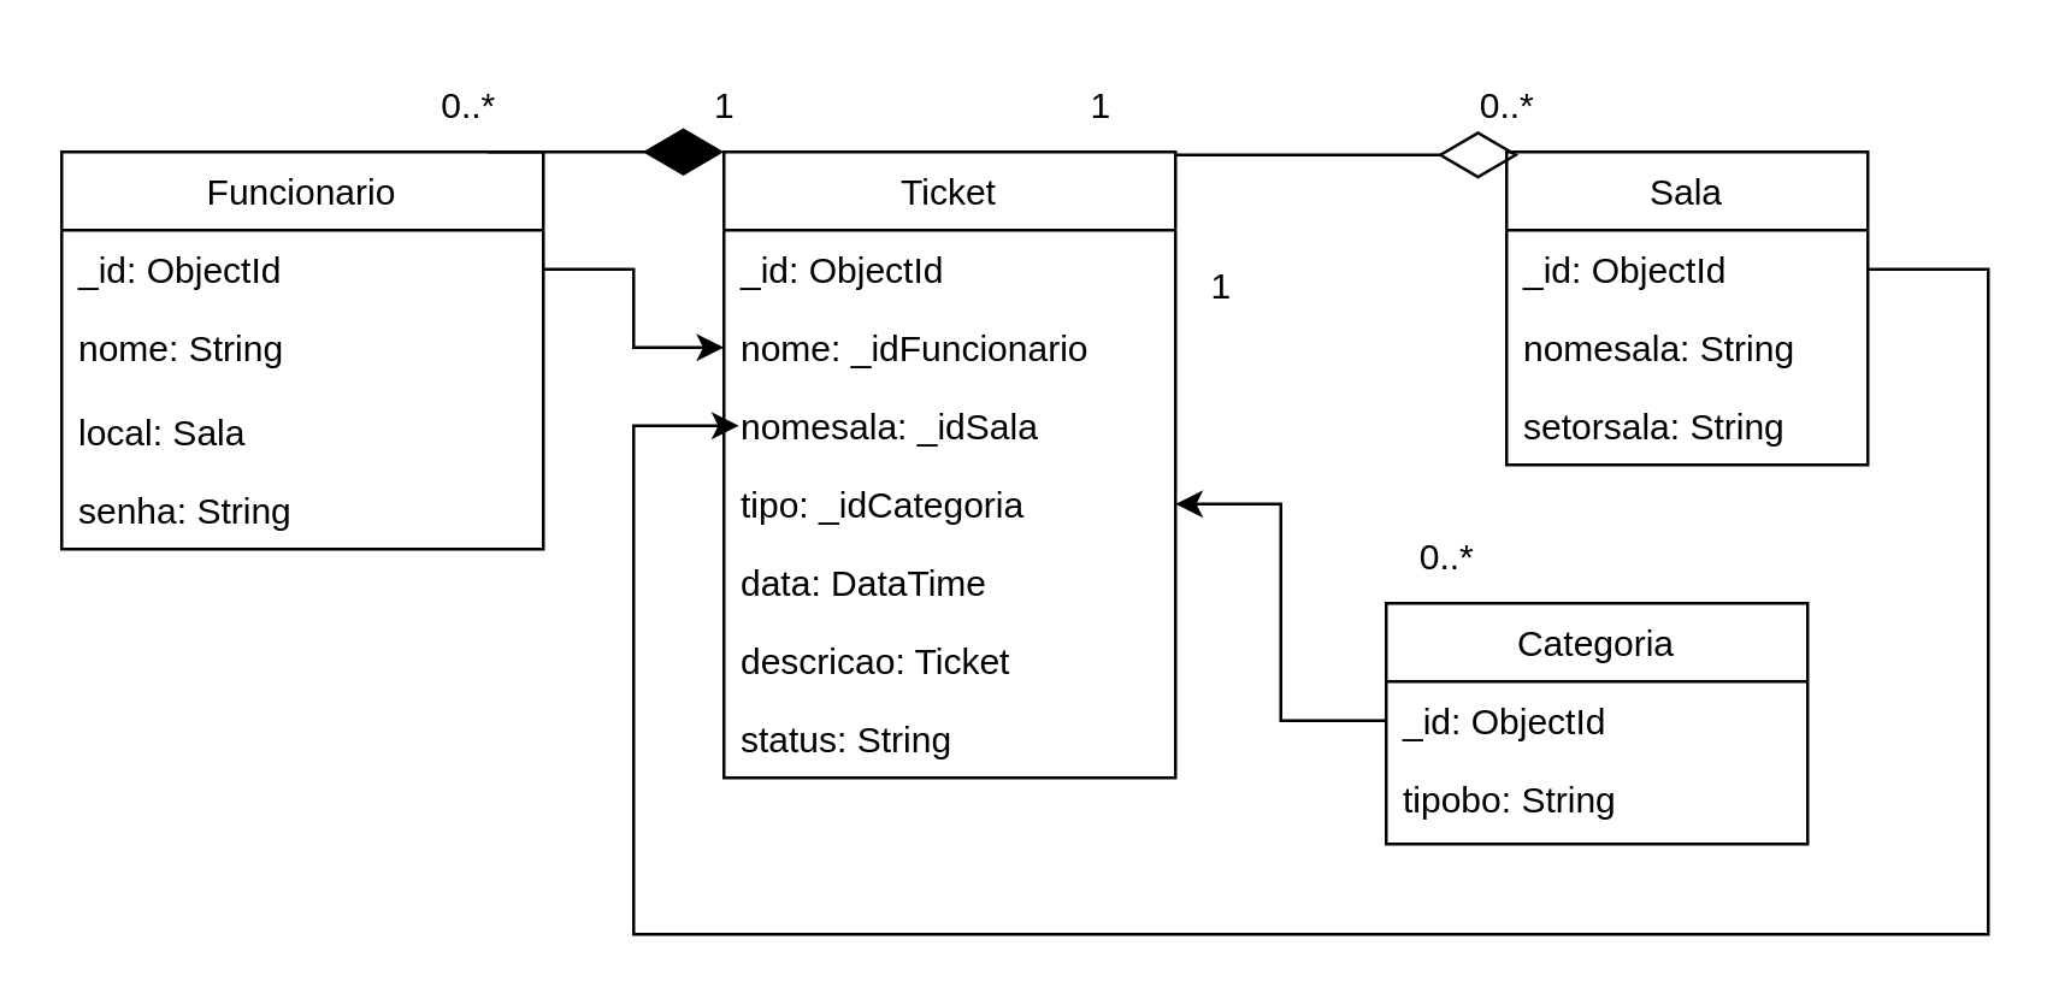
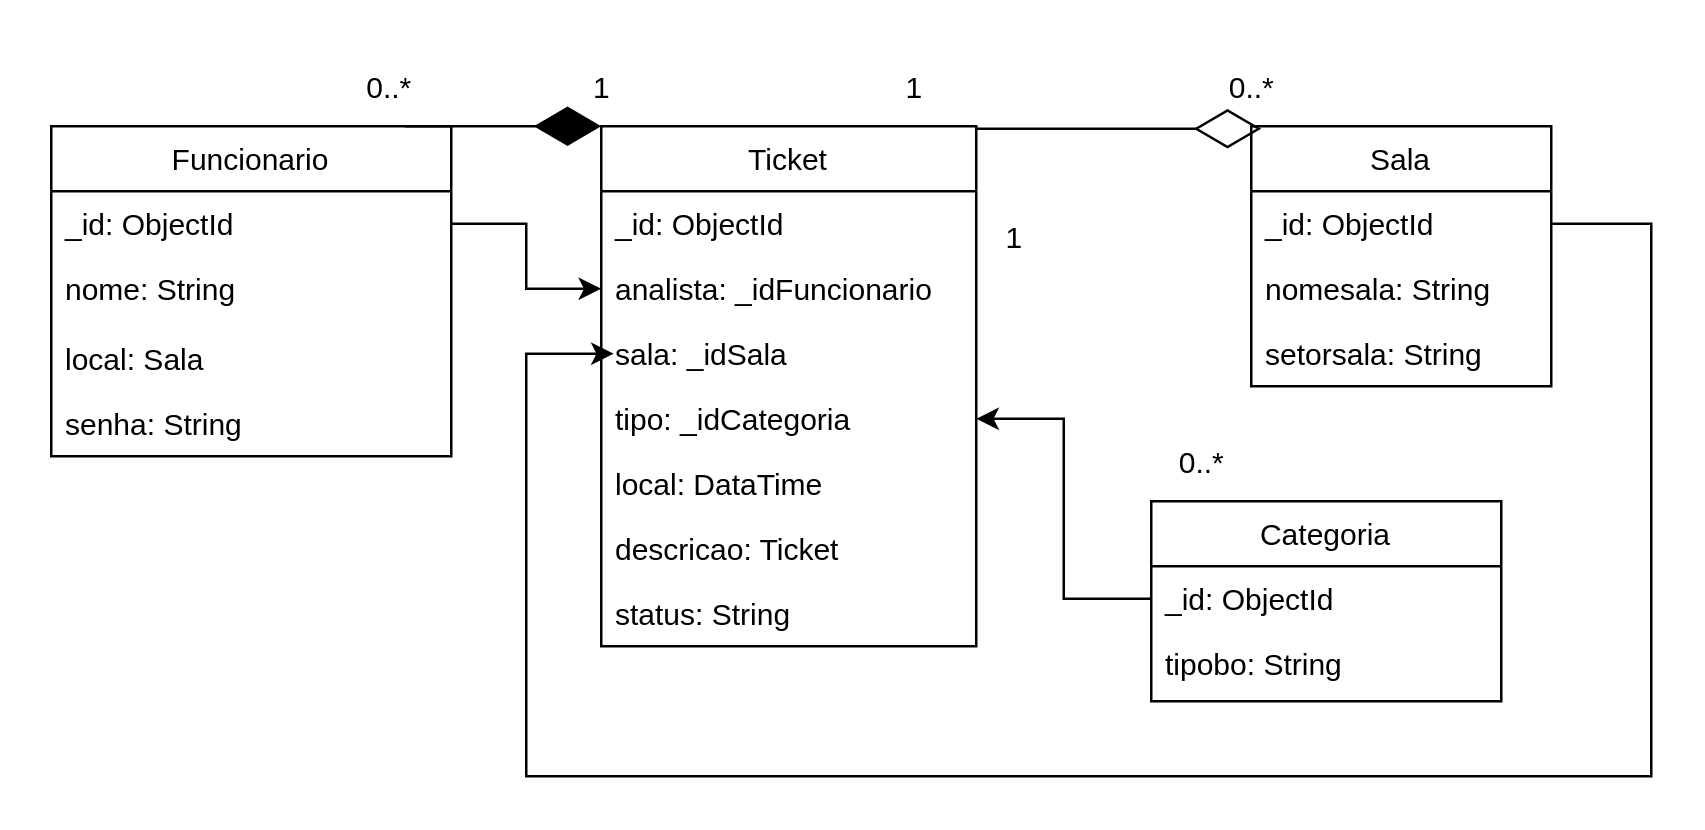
  <mxCell id="0" />
  <mxCell id="1" parent="0" />
  <mxCell id="2" value="Funcionario" style="swimlane;fontStyle=0;childLayout=stackLayout;horizontal=1;startSize=26;fillColor=none;horizontalStack=0;resizeParent=1;resizeParentMax=0;resizeLast=0;collapsible=1;marginBottom=0;" parent="1" vertex="1"><mxGeometry x="20" y="50" width="160" height="132" as="geometry" /></mxCell>
  <mxCell id="3" value="_id: ObjectId" style="text;strokeColor=none;fillColor=none;align=left;verticalAlign=top;spacingLeft=4;spacingRight=4;overflow=hidden;rotatable=0;points=[[0,0.5],[1,0.5]];portConstraint=eastwest;" parent="2" vertex="1"><mxGeometry y="26" width="160" height="26" as="geometry" /></mxCell>
  <mxCell id="4" value="nome: String" style="text;strokeColor=none;fillColor=none;align=left;verticalAlign=top;spacingLeft=4;spacingRight=4;overflow=hidden;rotatable=0;points=[[0,0.5],[1,0.5]];portConstraint=eastwest;" parent="2" vertex="1"><mxGeometry y="52" width="160" height="28" as="geometry" /></mxCell>
  <mxCell id="5" value="local: Sala" style="text;strokeColor=none;fillColor=none;align=left;verticalAlign=top;spacingLeft=4;spacingRight=4;overflow=hidden;rotatable=0;points=[[0,0.5],[1,0.5]];portConstraint=eastwest;" parent="2" vertex="1"><mxGeometry y="80" width="160" height="26" as="geometry" /></mxCell>
  <mxCell id="6" value="senha: String" style="text;strokeColor=none;fillColor=none;align=left;verticalAlign=top;spacingLeft=4;spacingRight=4;overflow=hidden;rotatable=0;points=[[0,0.5],[1,0.5]];portConstraint=eastwest;" vertex="1" parent="2"><mxGeometry y="106" width="160" height="26" as="geometry" /></mxCell>
  <mxCell id="7" value="Sala" style="swimlane;fontStyle=0;childLayout=stackLayout;horizontal=1;startSize=26;fillColor=none;horizontalStack=0;resizeParent=1;resizeParentMax=0;resizeLast=0;collapsible=1;marginBottom=0;" parent="1" vertex="1"><mxGeometry x="500" y="50" width="120" height="104" as="geometry" /></mxCell>
  <mxCell id="8" value="_id: ObjectId" style="text;strokeColor=none;fillColor=none;align=left;verticalAlign=top;spacingLeft=4;spacingRight=4;overflow=hidden;rotatable=0;points=[[0,0.5],[1,0.5]];portConstraint=eastwest;" parent="7" vertex="1"><mxGeometry y="26" width="120" height="26" as="geometry" /></mxCell>
  <mxCell id="9" value="nomesala: String" style="text;strokeColor=none;fillColor=none;align=left;verticalAlign=top;spacingLeft=4;spacingRight=4;overflow=hidden;rotatable=0;points=[[0,0.5],[1,0.5]];portConstraint=eastwest;" parent="7" vertex="1"><mxGeometry y="52" width="120" height="26" as="geometry" /></mxCell>
  <mxCell id="10" value="setorsala: String" style="text;strokeColor=none;fillColor=none;align=left;verticalAlign=top;spacingLeft=4;spacingRight=4;overflow=hidden;rotatable=0;points=[[0,0.5],[1,0.5]];portConstraint=eastwest;" parent="7" vertex="1"><mxGeometry y="78" width="120" height="26" as="geometry" /></mxCell>
  <mxCell id="11" value="Ticket" style="swimlane;fontStyle=0;childLayout=stackLayout;horizontal=1;startSize=26;fillColor=none;horizontalStack=0;resizeParent=1;resizeParentMax=0;resizeLast=0;collapsible=1;marginBottom=0;" parent="1" vertex="1"><mxGeometry x="240" y="50" width="150" height="208" as="geometry" /></mxCell>
  <mxCell id="12" value="_id: ObjectId" style="text;strokeColor=none;fillColor=none;align=left;verticalAlign=top;spacingLeft=4;spacingRight=4;overflow=hidden;rotatable=0;points=[[0,0.5],[1,0.5]];portConstraint=eastwest;" parent="11" vertex="1"><mxGeometry y="26" width="150" height="26" as="geometry" /></mxCell>
- <mxCell id="13" value="nome: _idFuncionario" style="text;strokeColor=none;fillColor=none;align=left;verticalAlign=top;spacingLeft=4;spacingRight=4;overflow=hidden;rotatable=0;points=[[0,0.5],[1,0.5]];portConstraint=eastwest;" parent="11" vertex="1"><mxGeometry y="52" width="150" height="26" as="geometry" /></mxCell>
- <mxCell id="14" value="nomesala: _idSala" style="text;strokeColor=none;fillColor=none;align=left;verticalAlign=top;spacingLeft=4;spacingRight=4;overflow=hidden;rotatable=0;points=[[0,0.5],[1,0.5]];portConstraint=eastwest;" parent="11" vertex="1"><mxGeometry y="78" width="150" height="26" as="geometry" /></mxCell>
+ <mxCell id="13" value="analista: _idFuncionario" style="text;strokeColor=none;fillColor=none;align=left;verticalAlign=top;spacingLeft=4;spacingRight=4;overflow=hidden;rotatable=0;points=[[0,0.5],[1,0.5]];portConstraint=eastwest;" parent="11" vertex="1"><mxGeometry y="52" width="150" height="26" as="geometry" /></mxCell>
+ <mxCell id="14" value="sala: _idSala" style="text;strokeColor=none;fillColor=none;align=left;verticalAlign=top;spacingLeft=4;spacingRight=4;overflow=hidden;rotatable=0;points=[[0,0.5],[1,0.5]];portConstraint=eastwest;" parent="11" vertex="1"><mxGeometry y="78" width="150" height="26" as="geometry" /></mxCell>
  <mxCell id="15" value="tipo: _idCategoria" style="text;strokeColor=none;fillColor=none;align=left;verticalAlign=top;spacingLeft=4;spacingRight=4;overflow=hidden;rotatable=0;points=[[0,0.5],[1,0.5]];portConstraint=eastwest;" parent="11" vertex="1"><mxGeometry y="104" width="150" height="26" as="geometry" /></mxCell>
- <mxCell id="16" value="data: DataTime" style="text;strokeColor=none;fillColor=none;align=left;verticalAlign=top;spacingLeft=4;spacingRight=4;overflow=hidden;rotatable=0;points=[[0,0.5],[1,0.5]];portConstraint=eastwest;" parent="11" vertex="1"><mxGeometry y="130" width="150" height="26" as="geometry" /></mxCell>
+ <mxCell id="16" value="local: DataTime" style="text;strokeColor=none;fillColor=none;align=left;verticalAlign=top;spacingLeft=4;spacingRight=4;overflow=hidden;rotatable=0;points=[[0,0.5],[1,0.5]];portConstraint=eastwest;" parent="11" vertex="1"><mxGeometry y="130" width="150" height="26" as="geometry" /></mxCell>
  <mxCell id="17" value="descricao: Ticket" style="text;strokeColor=none;fillColor=none;align=left;verticalAlign=top;spacingLeft=4;spacingRight=4;overflow=hidden;rotatable=0;points=[[0,0.5],[1,0.5]];portConstraint=eastwest;" parent="11" vertex="1"><mxGeometry y="156" width="150" height="26" as="geometry" /></mxCell>
  <mxCell id="18" value="status: String" style="text;strokeColor=none;fillColor=none;align=left;verticalAlign=top;spacingLeft=4;spacingRight=4;overflow=hidden;rotatable=0;points=[[0,0.5],[1,0.5]];portConstraint=eastwest;" parent="11" vertex="1"><mxGeometry y="182" width="150" height="26" as="geometry" /></mxCell>
  <mxCell id="19" value="0..*" style="text;html=1;align=center;verticalAlign=middle;resizable=0;points=[];autosize=1;strokeColor=none;fillColor=none;" parent="1" vertex="1"><mxGeometry x="135" y="20" width="40" height="30" as="geometry" /></mxCell>
  <mxCell id="20" value="1" style="text;html=1;align=center;verticalAlign=middle;resizable=0;points=[];autosize=1;strokeColor=none;fillColor=none;" parent="1" vertex="1"><mxGeometry x="225" y="20" width="30" height="30" as="geometry" /></mxCell>
  <mxCell id="21" value="0..*" style="text;html=1;align=center;verticalAlign=middle;resizable=0;points=[];autosize=1;strokeColor=none;fillColor=none;" parent="1" vertex="1"><mxGeometry x="480" y="20" width="40" height="30" as="geometry" /></mxCell>
  <mxCell id="22" value="" style="endArrow=none;endFill=1;endSize=24;html=1;exitX=1;exitY=0;exitDx=0;exitDy=0;" parent="1" target="23" edge="1"><mxGeometry width="160" relative="1" as="geometry"><mxPoint x="360" y="50" as="sourcePoint" /><mxPoint x="440" y="50" as="targetPoint" /></mxGeometry></mxCell>
  <mxCell id="23" value="1&lt;br&gt;" style="text;html=1;align=center;verticalAlign=middle;resizable=0;points=[];autosize=1;strokeColor=none;fillColor=none;" parent="1" vertex="1"><mxGeometry x="350" y="20" width="30" height="30" as="geometry" /></mxCell>
  <mxCell id="24" value="" style="endArrow=diamondThin;endFill=1;endSize=24;html=1;exitX=0.662;exitY=1;exitDx=0;exitDy=0;startArrow=none;exitPerimeter=0;" parent="1" source="19" edge="1"><mxGeometry width="160" relative="1" as="geometry"><mxPoint x="180" y="35" as="sourcePoint" /><mxPoint x="240" y="50" as="targetPoint" /></mxGeometry></mxCell>
  <mxCell id="25" value="Categoria" style="swimlane;fontStyle=0;childLayout=stackLayout;horizontal=1;startSize=26;fillColor=none;horizontalStack=0;resizeParent=1;resizeParentMax=0;resizeLast=0;collapsible=1;marginBottom=0;" parent="1" vertex="1"><mxGeometry x="460" y="200" width="140" height="80" as="geometry" /></mxCell>
  <mxCell id="26" value="_id: ObjectId" style="text;strokeColor=none;fillColor=none;align=left;verticalAlign=top;spacingLeft=4;spacingRight=4;overflow=hidden;rotatable=0;points=[[0,0.5],[1,0.5]];portConstraint=eastwest;" parent="25" vertex="1"><mxGeometry y="26" width="140" height="26" as="geometry" /></mxCell>
  <mxCell id="27" value="tipobo: String" style="text;strokeColor=none;fillColor=none;align=left;verticalAlign=top;spacingLeft=4;spacingRight=4;overflow=hidden;rotatable=0;points=[[0,0.5],[1,0.5]];portConstraint=eastwest;" parent="25" vertex="1"><mxGeometry y="52" width="140" height="28" as="geometry" /></mxCell>
  <mxCell id="28" value="1&lt;br&gt;" style="text;html=1;align=center;verticalAlign=middle;resizable=0;points=[];autosize=1;strokeColor=none;fillColor=none;" parent="1" vertex="1"><mxGeometry x="390" y="80" width="30" height="30" as="geometry" /></mxCell>
  <mxCell id="29" value="0..*" style="text;html=1;align=center;verticalAlign=middle;resizable=0;points=[];autosize=1;strokeColor=none;fillColor=none;" parent="1" vertex="1"><mxGeometry x="460" y="170" width="40" height="30" as="geometry" /></mxCell>
  <mxCell id="30" value="" style="endArrow=diamondThin;endFill=0;endSize=24;html=1;entryX=0.6;entryY=1.033;entryDx=0;entryDy=0;entryPerimeter=0;" parent="1" edge="1" target="21"><mxGeometry width="160" relative="1" as="geometry"><mxPoint x="390" y="51" as="sourcePoint" /><mxPoint x="520" y="50" as="targetPoint" /><Array as="points" /></mxGeometry></mxCell>
  <mxCell id="31" style="edgeStyle=orthogonalEdgeStyle;rounded=0;orthogonalLoop=1;jettySize=auto;html=1;exitX=1;exitY=0.5;exitDx=0;exitDy=0;" edge="1" parent="1" source="3" target="13"><mxGeometry relative="1" as="geometry" /></mxCell>
  <mxCell id="32" style="edgeStyle=orthogonalEdgeStyle;rounded=0;orthogonalLoop=1;jettySize=auto;html=1;exitX=0;exitY=0.5;exitDx=0;exitDy=0;entryX=1;entryY=0.5;entryDx=0;entryDy=0;" edge="1" parent="1" source="26" target="15"><mxGeometry relative="1" as="geometry" /></mxCell>
  <mxCell id="33" style="edgeStyle=orthogonalEdgeStyle;rounded=0;orthogonalLoop=1;jettySize=auto;html=1;entryX=0;entryY=0.5;entryDx=0;entryDy=0;exitX=1;exitY=0.5;exitDx=0;exitDy=0;" edge="1" parent="1" source="8"><mxGeometry relative="1" as="geometry"><mxPoint x="640" y="90" as="sourcePoint" /><mxPoint x="245" y="141" as="targetPoint" /><Array as="points"><mxPoint x="660" y="89" /><mxPoint x="660" y="310" /><mxPoint x="210" y="310" /><mxPoint x="210" y="141" /></Array></mxGeometry></mxCell>
